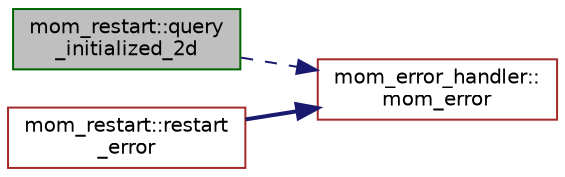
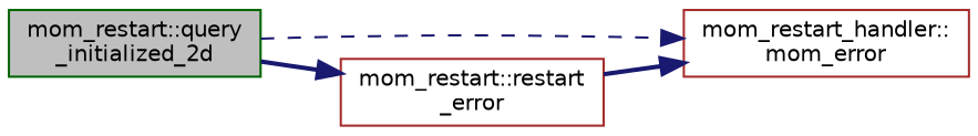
  digraph {
    rankdir=LR
    node [color=brown fillcolor=white fontname=Helvetica fontsize=10 shape=record style=filled]
    edge [color=midnightblue fontname=Helvetica fontsize=10 labelfontname=Helvetica labelfontsize=10 style=bold]
    n1 [color=darkgreen fillcolor=grey75 fontcolor=black height=0.2 label="mom_restart::query\l_initialized_2d" width=0.4]
-   n2 [height=0.2 label="mom_error_handler::\lmom_error" width=0.4]
+   n2 [height=0.2 label="mom_restart_handler::\lmom_error" width=0.4]
    n3 [height=0.2 label="mom_restart::restart\l_error" width=0.4]
    n1 -> n2 [style=dashed]
+   n1 -> n3
    n3 -> n2
  }
